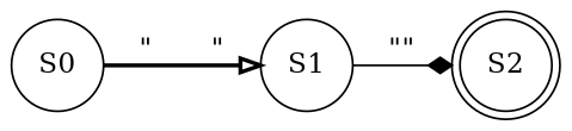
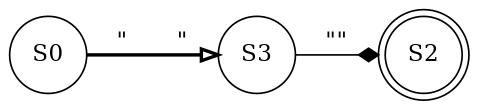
  digraph {
    rankdir=LR
    node [shape=circle]
    S0
-   S1
+   S1 [label=S3]
    S2 [shape=doublecircle]
    S0 -> S1 [label="\"	\"" style=bold arrowhead=onormal]
    S1 -> S2 [label="\"\"" style=solid arrowhead=diamond]
  }
